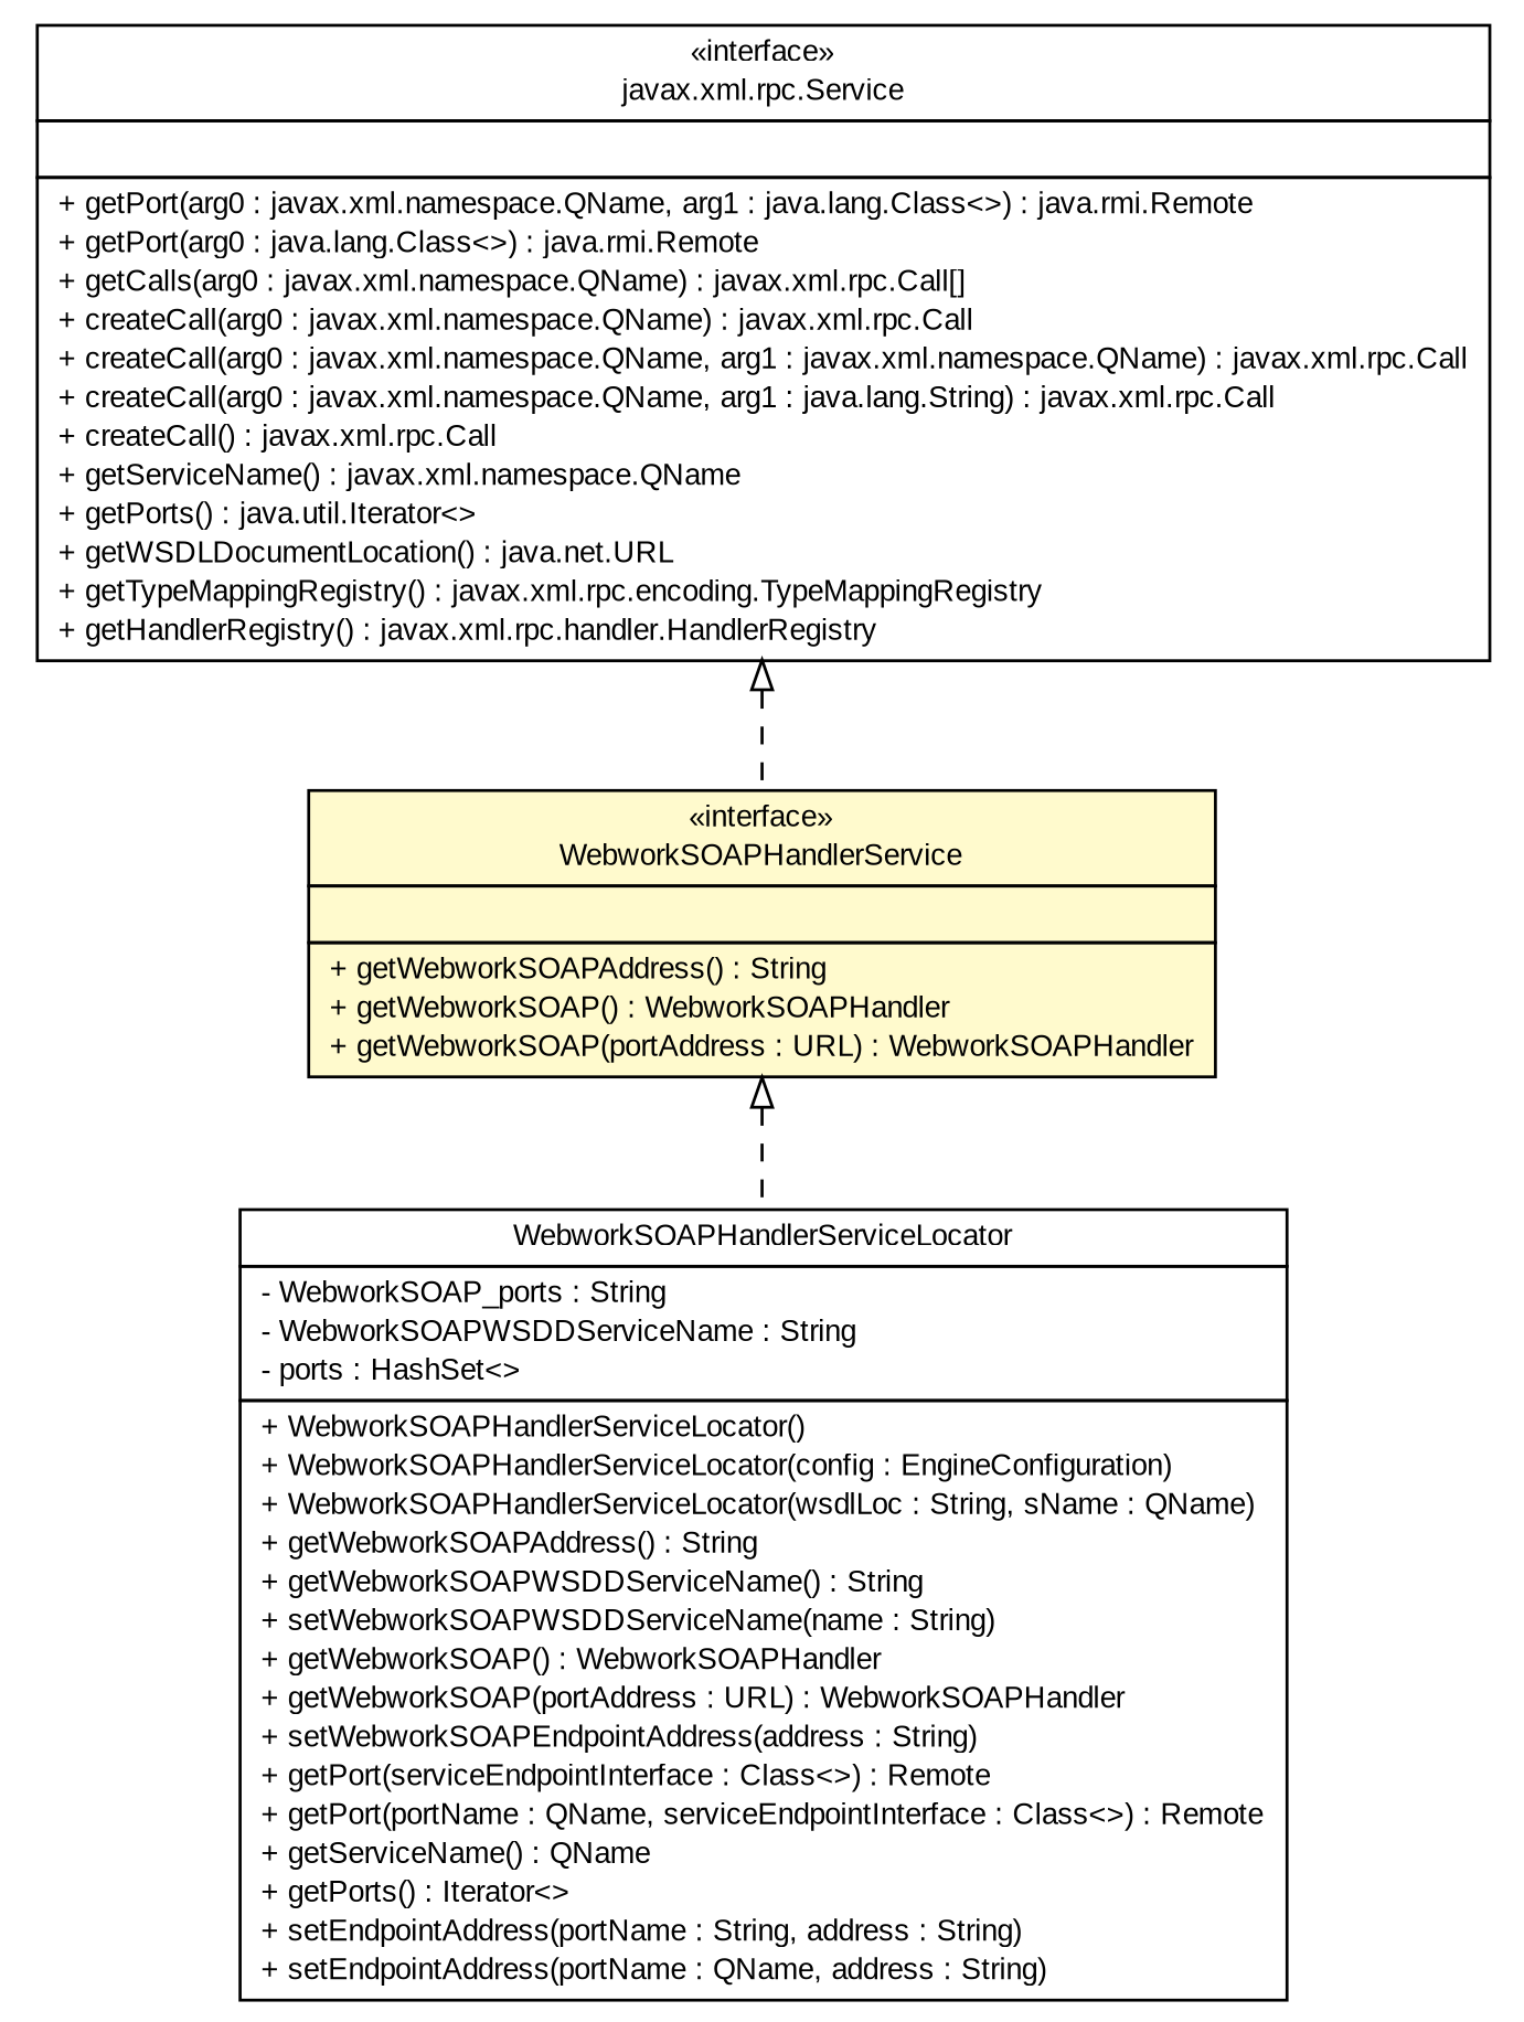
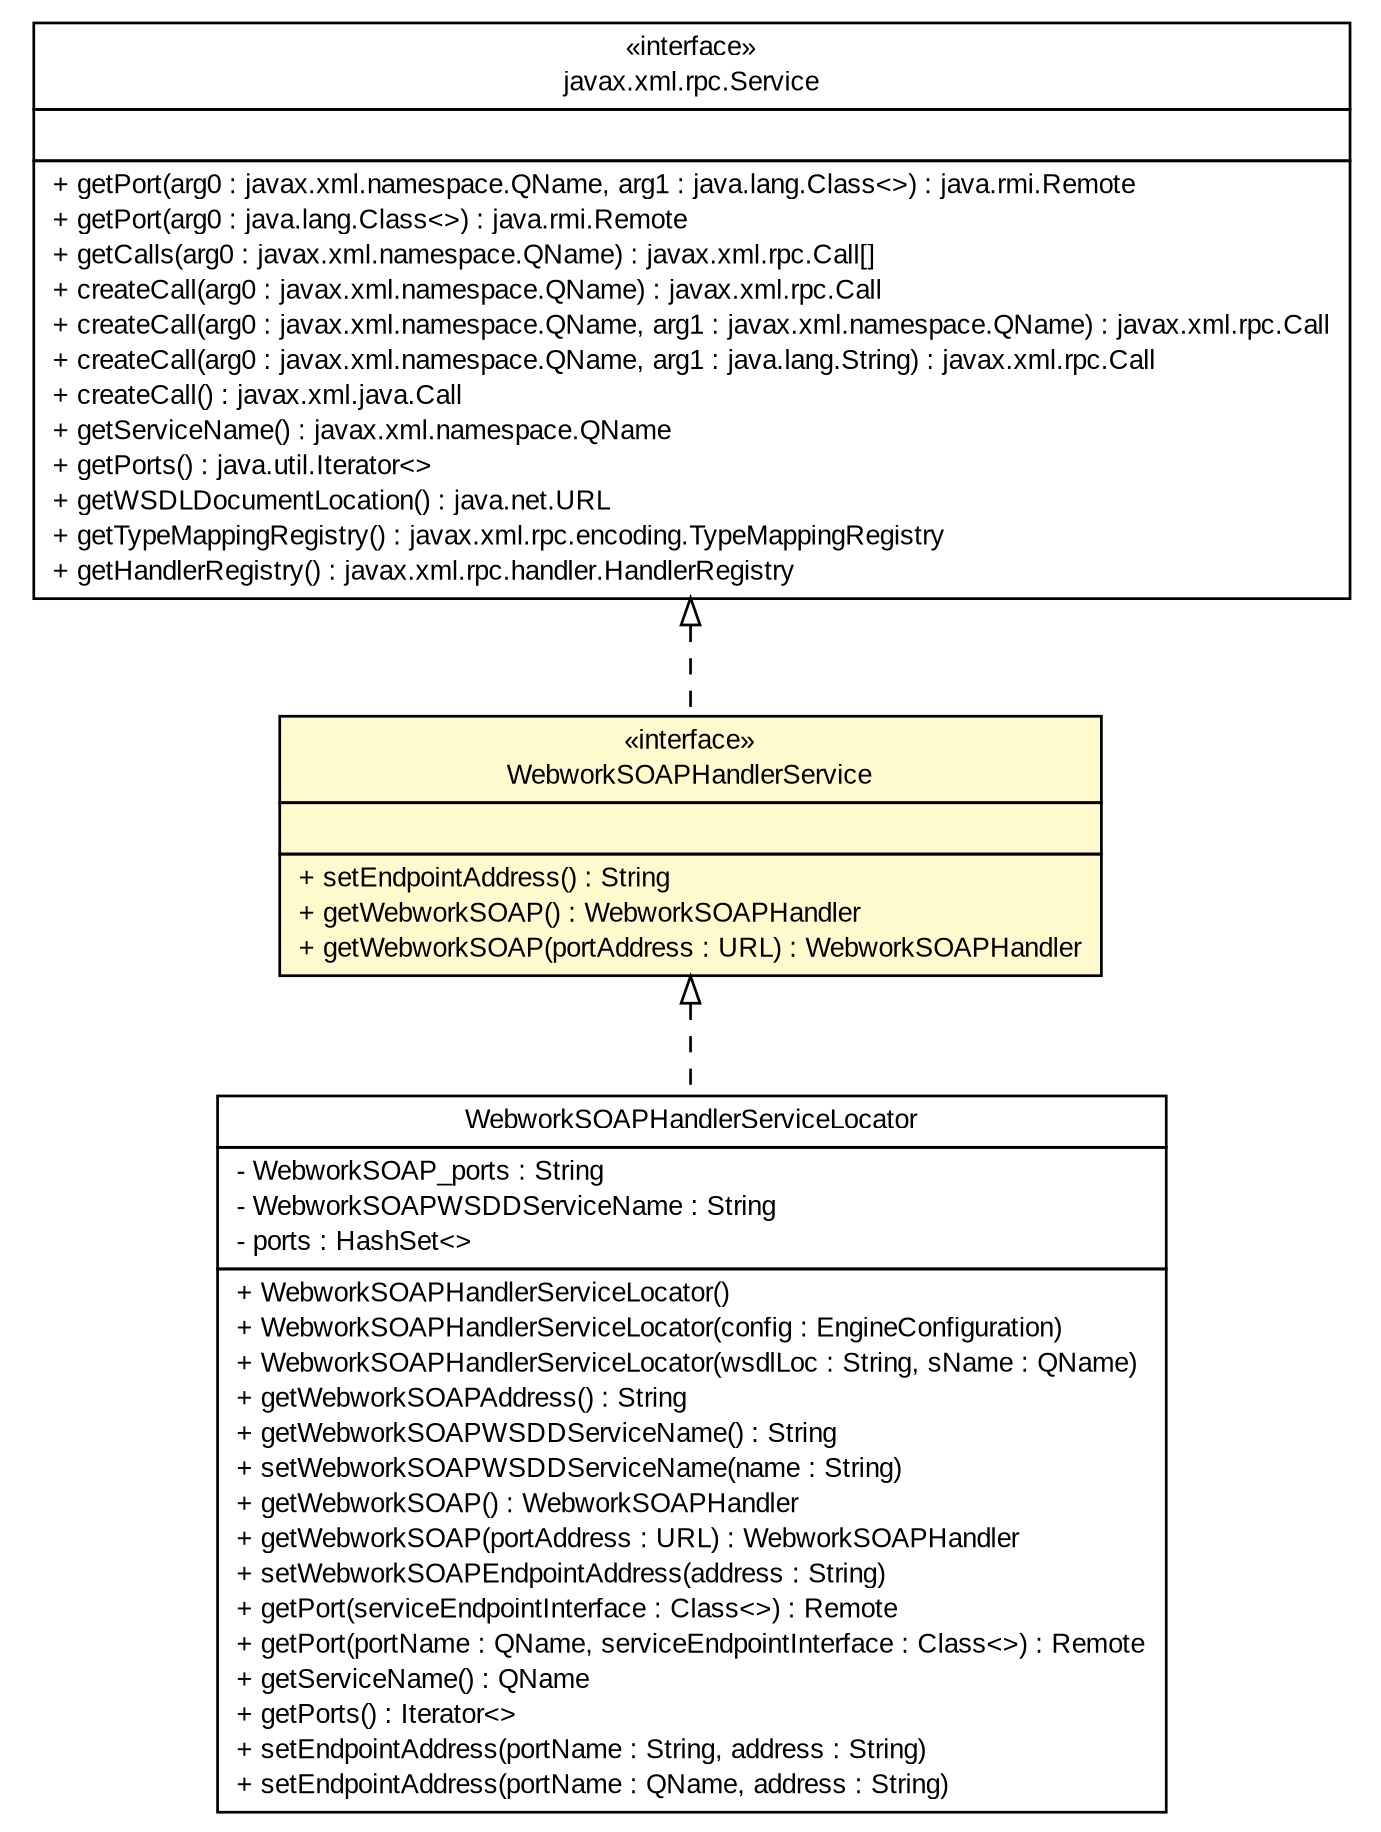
  digraph {
    nodesep=0.25
    ranksep=0.5
    node [fontcolor=black fontname=arial fontsize=10.0 shape=plaintext]
    edge [arrowtail=empty dir=back fontname=arial fontsize=10 headport=p labelfontname=arial labelfontsize=10 style=dashed tailport=p]
    n1 [label=<<table title="edu.missouri.math.webwork.WebworkSOAP.WebworkSOAPHandlerServiceLocator" border="0" cellborder="1" cellspacing="0" cellpadding="2" port="p" href="./WebworkSOAPHandlerServiceLocator.html"> 		<tr><td><table border="0" cellspacing="0" cellpadding="1"> <tr><td align="center" balign="center"> WebworkSOAPHandlerServiceLocator </td></tr> 		</table></td></tr> 		<tr><td><table border="0" cellspacing="0" cellpadding="1"> <tr><td align="left" balign="left"> - WebworkSOAP_ports : String </td></tr> <tr><td align="left" balign="left"> - WebworkSOAPWSDDServiceName : String </td></tr> <tr><td align="left" balign="left"> - ports : HashSet&lt;&gt; </td></tr> 		</table></td></tr> 		<tr><td><table border="0" cellspacing="0" cellpadding="1"> <tr><td align="left" balign="left"> + WebworkSOAPHandlerServiceLocator() </td></tr> <tr><td align="left" balign="left"> + WebworkSOAPHandlerServiceLocator(config : EngineConfiguration) </td></tr> <tr><td align="left" balign="left"> + WebworkSOAPHandlerServiceLocator(wsdlLoc : String, sName : QName) </td></tr> <tr><td align="left" balign="left"> + getWebworkSOAPAddress() : String </td></tr> <tr><td align="left" balign="left"> + getWebworkSOAPWSDDServiceName() : String </td></tr> <tr><td align="left" balign="left"> + setWebworkSOAPWSDDServiceName(name : String) </td></tr> <tr><td align="left" balign="left"> + getWebworkSOAP() : WebworkSOAPHandler </td></tr> <tr><td align="left" balign="left"> + getWebworkSOAP(portAddress : URL) : WebworkSOAPHandler </td></tr> <tr><td align="left" balign="left"> + setWebworkSOAPEndpointAddress(address : String) </td></tr> <tr><td align="left" balign="left"> + getPort(serviceEndpointInterface : Class&lt;&gt;) : Remote </td></tr> <tr><td align="left" balign="left"> + getPort(portName : QName, serviceEndpointInterface : Class&lt;&gt;) : Remote </td></tr> <tr><td align="left" balign="left"> + getServiceName() : QName </td></tr> <tr><td align="left" balign="left"> + getPorts() : Iterator&lt;&gt; </td></tr> <tr><td align="left" balign="left"> + setEndpointAddress(portName : String, address : String) </td></tr> <tr><td align="left" balign="left"> + setEndpointAddress(portName : QName, address : String) </td></tr> 		</table></td></tr> 		</table>>]
-   n2 [label=<<table title="edu.missouri.math.webwork.WebworkSOAP.WebworkSOAPHandlerService" border="0" cellborder="1" cellspacing="0" cellpadding="2" port="p" bgcolor="lemonChiffon" href="./WebworkSOAPHandlerService.html"> 		<tr><td><table border="0" cellspacing="0" cellpadding="1"> <tr><td align="center" balign="center"> &#171;interface&#187; </td></tr> <tr><td align="center" balign="center"> WebworkSOAPHandlerService </td></tr> 		</table></td></tr> 		<tr><td><table border="0" cellspacing="0" cellpadding="1"> <tr><td align="left" balign="left">  </td></tr> 		</table></td></tr> 		<tr><td><table border="0" cellspacing="0" cellpadding="1"> <tr><td align="left" balign="left"> + getWebworkSOAPAddress() : String </td></tr> <tr><td align="left" balign="left"> + getWebworkSOAP() : WebworkSOAPHandler </td></tr> <tr><td align="left" balign="left"> + getWebworkSOAP(portAddress : URL) : WebworkSOAPHandler </td></tr> 		</table></td></tr> 		</table>>]
-   n3 [label=<<table title="javax.xml.rpc.Service" border="0" cellborder="1" cellspacing="0" cellpadding="2" port="p" href="http://java.sun.com/j2se/1.4.2/docs/api/javax/xml/rpc/Service.html"> 		<tr><td><table border="0" cellspacing="0" cellpadding="1"> <tr><td align="center" balign="center"> &#171;interface&#187; </td></tr> <tr><td align="center" balign="center"> javax.xml.rpc.Service </td></tr> 		</table></td></tr> 		<tr><td><table border="0" cellspacing="0" cellpadding="1"> <tr><td align="left" balign="left">  </td></tr> 		</table></td></tr> 		<tr><td><table border="0" cellspacing="0" cellpadding="1"> <tr><td align="left" balign="left"> + getPort(arg0 : javax.xml.namespace.QName, arg1 : java.lang.Class&lt;&gt;) : java.rmi.Remote </td></tr> <tr><td align="left" balign="left"> + getPort(arg0 : java.lang.Class&lt;&gt;) : java.rmi.Remote </td></tr> <tr><td align="left" balign="left"> + getCalls(arg0 : javax.xml.namespace.QName) : javax.xml.rpc.Call[] </td></tr> <tr><td align="left" balign="left"> + createCall(arg0 : javax.xml.namespace.QName) : javax.xml.rpc.Call </td></tr> <tr><td align="left" balign="left"> + createCall(arg0 : javax.xml.namespace.QName, arg1 : javax.xml.namespace.QName) : javax.xml.rpc.Call </td></tr> <tr><td align="left" balign="left"> + createCall(arg0 : javax.xml.namespace.QName, arg1 : java.lang.String) : javax.xml.rpc.Call </td></tr> <tr><td align="left" balign="left"> + createCall() : javax.xml.rpc.Call </td></tr> <tr><td align="left" balign="left"> + getServiceName() : javax.xml.namespace.QName </td></tr> <tr><td align="left" balign="left"> + getPorts() : java.util.Iterator&lt;&gt; </td></tr> <tr><td align="left" balign="left"> + getWSDLDocumentLocation() : java.net.URL </td></tr> <tr><td align="left" balign="left"> + getTypeMappingRegistry() : javax.xml.rpc.encoding.TypeMappingRegistry </td></tr> <tr><td align="left" balign="left"> + getHandlerRegistry() : javax.xml.rpc.handler.HandlerRegistry </td></tr> 		</table></td></tr> 		</table>>]
+   n2 [label=<<table title="edu.missouri.math.webwork.WebworkSOAP.WebworkSOAPHandlerService" border="0" cellborder="1" cellspacing="0" cellpadding="2" port="p" bgcolor="lemonChiffon" href="./WebworkSOAPHandlerService.html"> 		<tr><td><table border="0" cellspacing="0" cellpadding="1"> <tr><td align="center" balign="center"> &#171;interface&#187; </td></tr> <tr><td align="center" balign="center"> WebworkSOAPHandlerService </td></tr> 		</table></td></tr> 		<tr><td><table border="0" cellspacing="0" cellpadding="1"> <tr><td align="left" balign="left">  </td></tr> 		</table></td></tr> 		<tr><td><table border="0" cellspacing="0" cellpadding="1"> <tr><td align="left" balign="left"> + setEndpointAddress() : String </td></tr> <tr><td align="left" balign="left"> + getWebworkSOAP() : WebworkSOAPHandler </td></tr> <tr><td align="left" balign="left"> + getWebworkSOAP(portAddress : URL) : WebworkSOAPHandler </td></tr> 		</table></td></tr> 		</table>>]
+   n3 [label=<<table title="javax.xml.rpc.Service" border="0" cellborder="1" cellspacing="0" cellpadding="2" port="p" href="http://java.sun.com/j2se/1.4.2/docs/api/javax/xml/rpc/Service.html"> 		<tr><td><table border="0" cellspacing="0" cellpadding="1"> <tr><td align="center" balign="center"> &#171;interface&#187; </td></tr> <tr><td align="center" balign="center"> javax.xml.rpc.Service </td></tr> 		</table></td></tr> 		<tr><td><table border="0" cellspacing="0" cellpadding="1"> <tr><td align="left" balign="left">  </td></tr> 		</table></td></tr> 		<tr><td><table border="0" cellspacing="0" cellpadding="1"> <tr><td align="left" balign="left"> + getPort(arg0 : javax.xml.namespace.QName, arg1 : java.lang.Class&lt;&gt;) : java.rmi.Remote </td></tr> <tr><td align="left" balign="left"> + getPort(arg0 : java.lang.Class&lt;&gt;) : java.rmi.Remote </td></tr> <tr><td align="left" balign="left"> + getCalls(arg0 : javax.xml.namespace.QName) : javax.xml.rpc.Call[] </td></tr> <tr><td align="left" balign="left"> + createCall(arg0 : javax.xml.namespace.QName) : javax.xml.rpc.Call </td></tr> <tr><td align="left" balign="left"> + createCall(arg0 : javax.xml.namespace.QName, arg1 : javax.xml.namespace.QName) : javax.xml.rpc.Call </td></tr> <tr><td align="left" balign="left"> + createCall(arg0 : javax.xml.namespace.QName, arg1 : java.lang.String) : javax.xml.rpc.Call </td></tr> <tr><td align="left" balign="left"> + createCall() : javax.xml.java.Call </td></tr> <tr><td align="left" balign="left"> + getServiceName() : javax.xml.namespace.QName </td></tr> <tr><td align="left" balign="left"> + getPorts() : java.util.Iterator&lt;&gt; </td></tr> <tr><td align="left" balign="left"> + getWSDLDocumentLocation() : java.net.URL </td></tr> <tr><td align="left" balign="left"> + getTypeMappingRegistry() : javax.xml.rpc.encoding.TypeMappingRegistry </td></tr> <tr><td align="left" balign="left"> + getHandlerRegistry() : javax.xml.rpc.handler.HandlerRegistry </td></tr> 		</table></td></tr> 		</table>>]
    n2 -> n1
    n3 -> n2
  }
